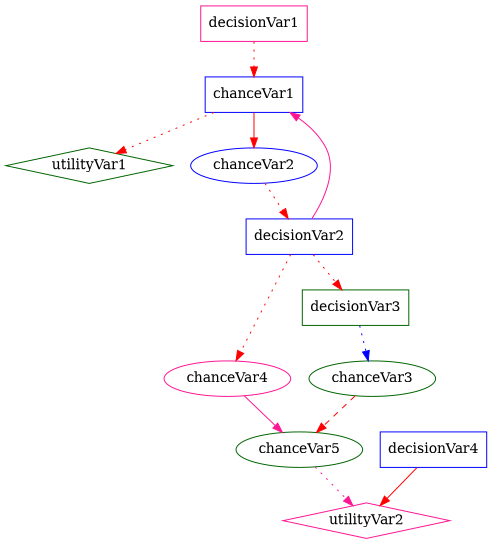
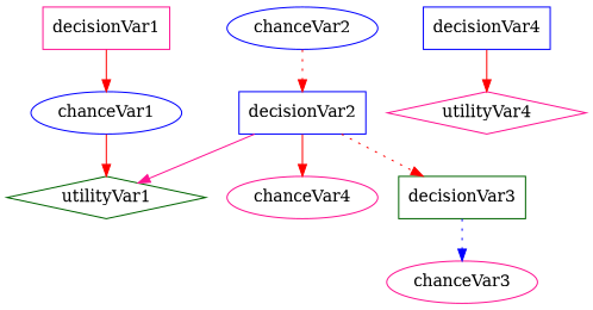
  digraph {
    node [color=deeppink shape=ellipse]
    edge [color=red style=solid]
    decisionVar1 [shape=box]
-   chanceVar1 [color=blue shape=box]
+   chanceVar1 [color=blue]
    utilityVar1 [color=darkgreen shape=diamond]
    chanceVar2 [color=blue]
    decisionVar2 [color=blue shape=box]
    chanceVar4
    decisionVar3 [color=darkgreen shape=box]
-   chanceVar5 [color=darkgreen]
-   chanceVar3 [color=darkgreen]
+   chanceVar3
    decisionVar4 [color=blue shape=box]
-   utilityVar2 [shape=diamond]
-   decisionVar1 -> chanceVar1 [style=dotted]
-   chanceVar1 -> utilityVar1 [style=dotted]
-   chanceVar1 -> chanceVar2
+   utilityVar2 [shape=diamond label=utilityVar4]
+   decisionVar1 -> chanceVar1
+   chanceVar1 -> utilityVar1
    chanceVar2 -> decisionVar2 [style=dotted]
-   decisionVar2 -> chanceVar1 [color=deeppink]
-   decisionVar2 -> chanceVar4 [style=dotted]
+   decisionVar2 -> utilityVar1 [color=deeppink]
+   decisionVar2 -> chanceVar4
    decisionVar2 -> decisionVar3 [style=dotted]
-   chanceVar4 -> chanceVar5 [color=deeppink]
    decisionVar3 -> chanceVar3 [color=blue style=dotted]
-   chanceVar5 -> utilityVar2 [color=deeppink style=dotted]
-   chanceVar3 -> chanceVar5 [style=dashed]
    decisionVar4 -> utilityVar2
  }
